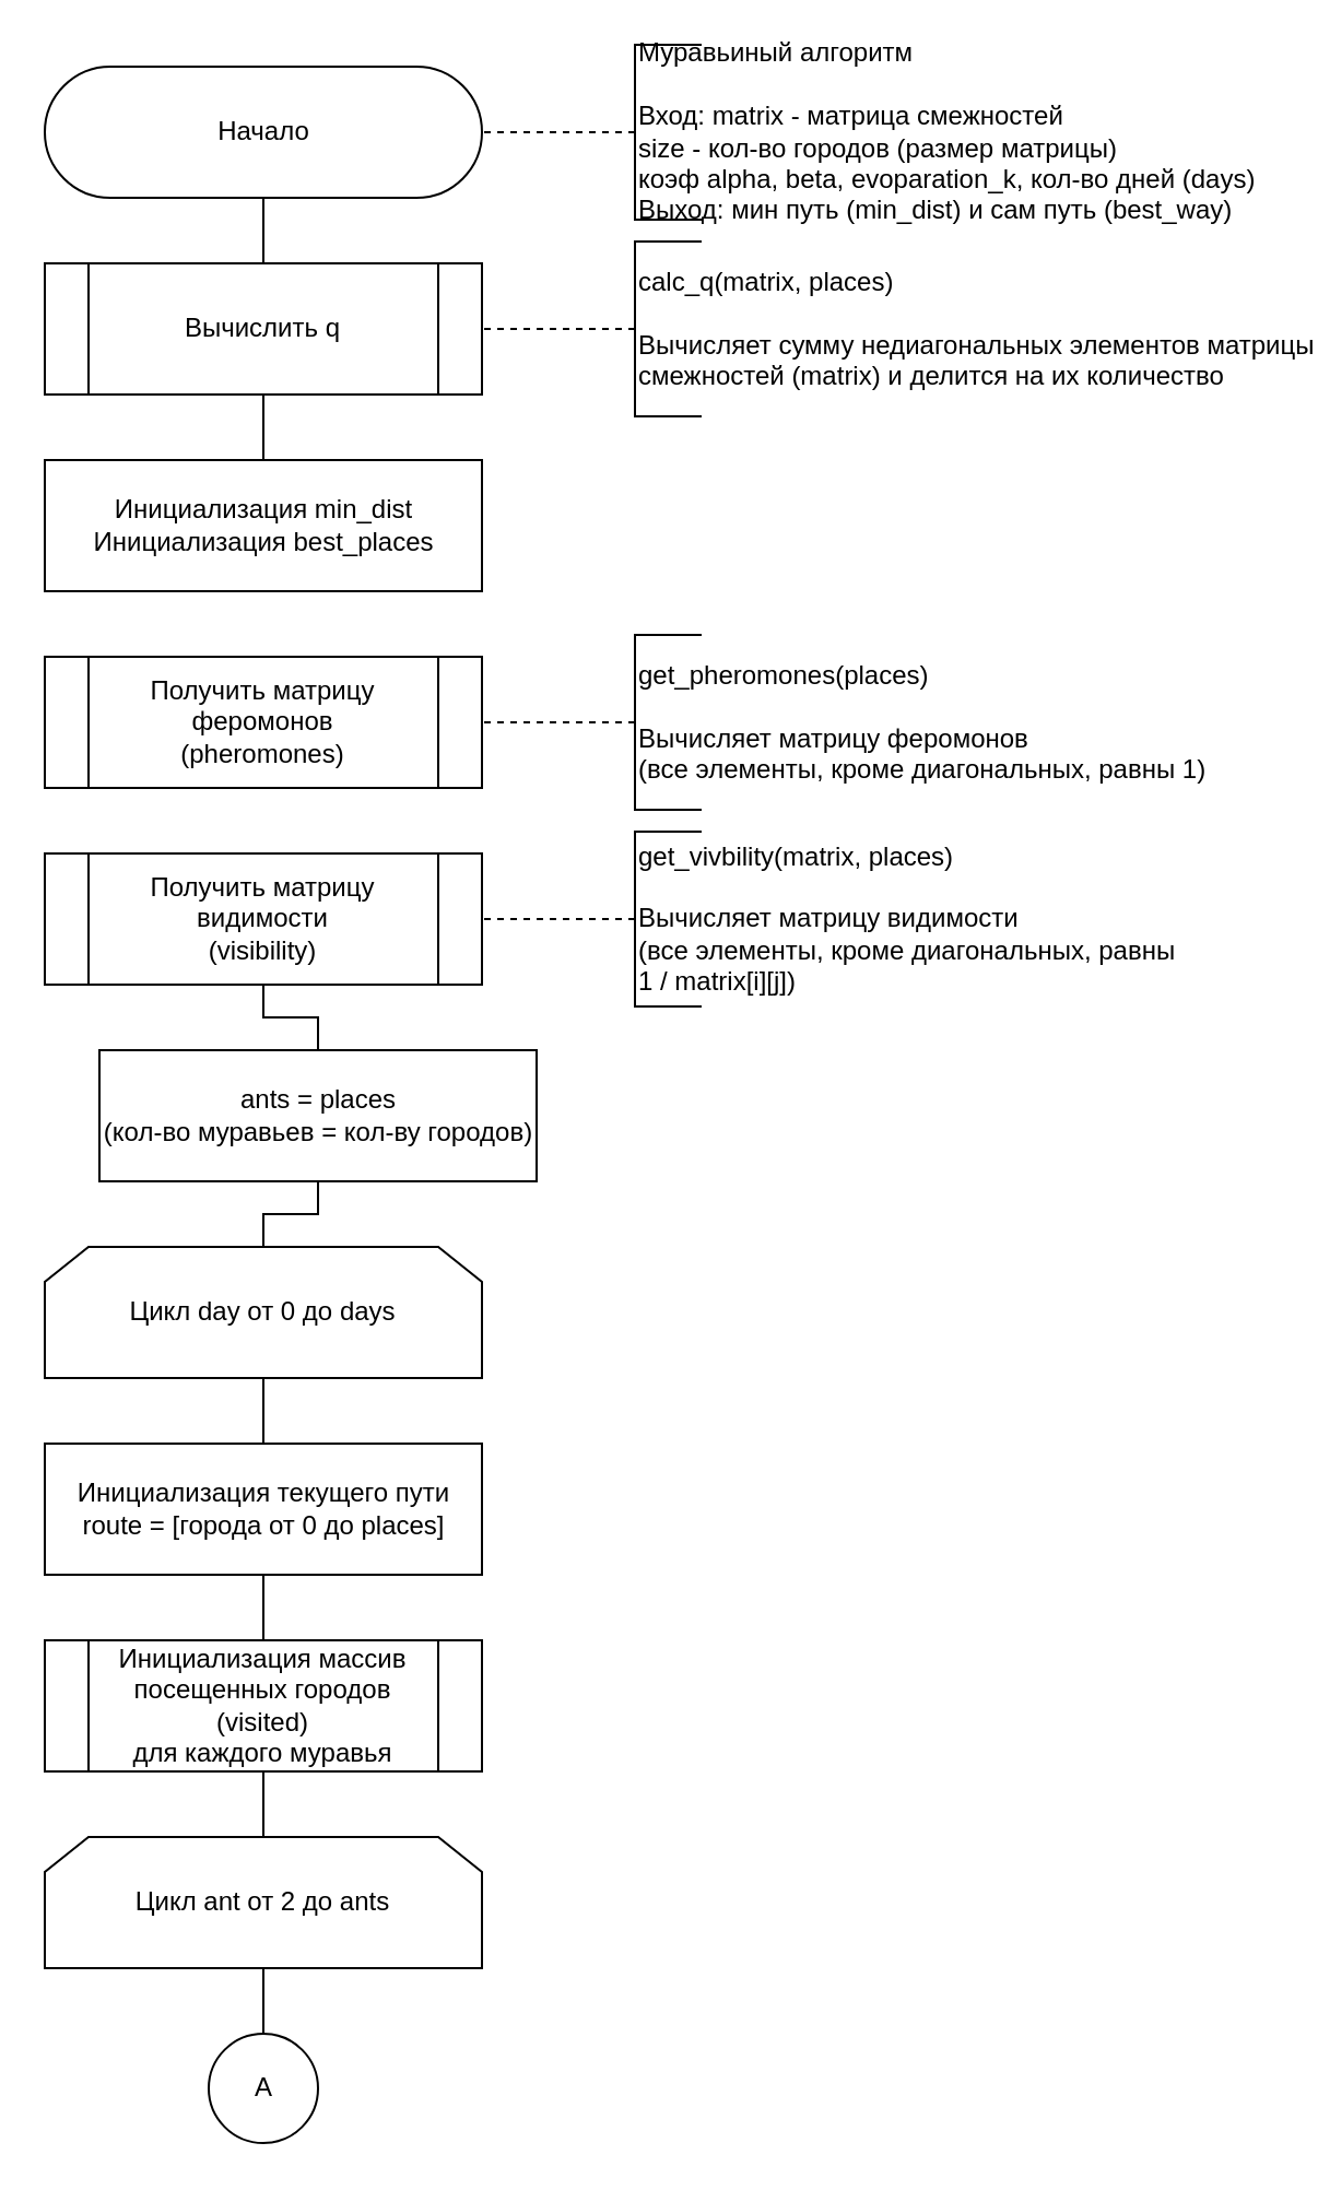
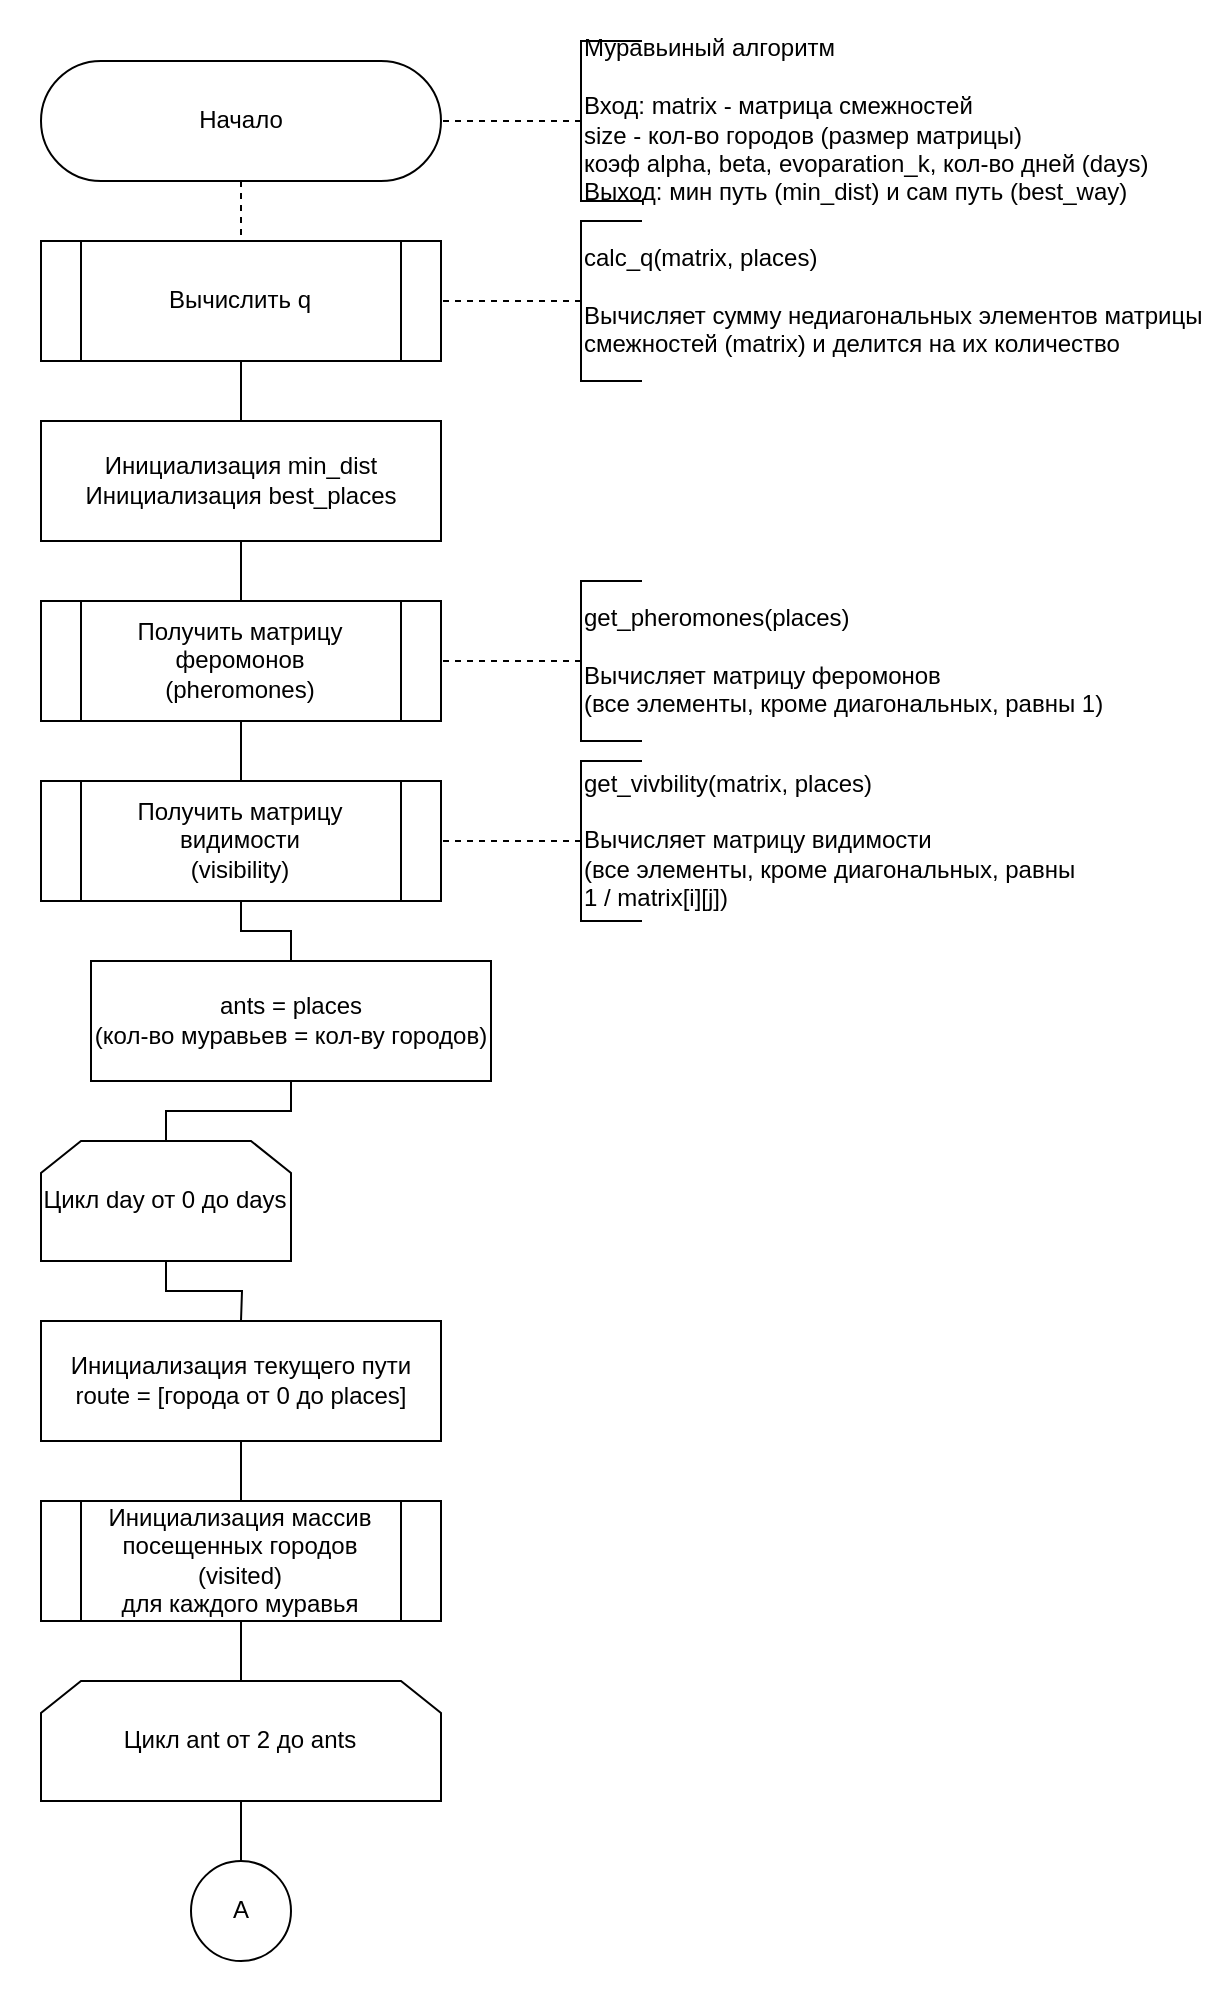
  <mxCell id="0" />
  <mxCell id="1" parent="0" />
- <mxCell id="2" style="edgeStyle=none;html=1;exitX=0.5;exitY=0.5;exitDx=0;exitDy=30;exitPerimeter=0;entryX=0.5;entryY=0;entryDx=0;entryDy=0;endArrow=none;endFill=0;" parent="1" source="3" target="7" edge="1"><mxGeometry relative="1" as="geometry" /></mxCell>
+ <mxCell id="2" style="edgeStyle=none;html=1;exitX=0.5;exitY=0.5;exitDx=0;exitDy=30;exitPerimeter=0;entryX=0.5;entryY=0;entryDx=0;entryDy=0;endArrow=none;endFill=0;dashed=1;" parent="1" source="3" target="7" edge="1"><mxGeometry relative="1" as="geometry" /></mxCell>
  <mxCell id="3" value="Начало" style="html=1;dashed=0;whitespace=wrap;shape=mxgraph.dfd.start" parent="1" vertex="1"><mxGeometry x="20" y="30" width="200" height="60" as="geometry" /></mxCell>
  <mxCell id="4" value="" style="edgeStyle=orthogonalEdgeStyle;rounded=0;orthogonalLoop=1;jettySize=auto;html=1;endArrow=none;endFill=0;dashed=1;" parent="1" source="5" target="3" edge="1"><mxGeometry relative="1" as="geometry" /></mxCell>
  <mxCell id="5" value="Муравьиный алгоритм&lt;br&gt;&lt;br&gt;Вход: matrix - матрица смежностей&lt;br&gt;size - кол-во городов (размер матрицы)&lt;br&gt;коэф alpha, beta, evoparation_k, кол-во дней (days)&lt;br&gt;Выход: мин путь (min_dist) и сам путь (best_way)" style="html=1;dashed=0;whitespace=wrap;shape=partialRectangle;right=0;align=left;" parent="1" vertex="1"><mxGeometry x="290" y="20" width="30" height="80" as="geometry" /></mxCell>
  <mxCell id="6" style="edgeStyle=none;html=1;exitX=0.5;exitY=1;exitDx=0;exitDy=0;entryX=0.5;entryY=0;entryDx=0;entryDy=0;endArrow=none;endFill=0;" parent="1" source="7" edge="1"><mxGeometry relative="1" as="geometry"><mxPoint x="120" y="210" as="targetPoint" /></mxGeometry></mxCell>
  <mxCell id="7" value="Вычислить q" style="shape=process;whiteSpace=wrap;html=1;backgroundOutline=1;" parent="1" vertex="1"><mxGeometry x="20" y="120" width="200" height="60" as="geometry" /></mxCell>
  <mxCell id="8" value="" style="edgeStyle=orthogonalEdgeStyle;rounded=0;orthogonalLoop=1;jettySize=auto;html=1;endArrow=none;endFill=0;dashed=1;" parent="1" source="9" edge="1"><mxGeometry relative="1" as="geometry"><mxPoint x="220" y="150" as="targetPoint" /></mxGeometry></mxCell>
  <mxCell id="9" value="calc_q(matrix,&amp;nbsp;&lt;span style=&quot;text-align: center&quot;&gt;places&lt;/span&gt;)&lt;br&gt;&lt;br&gt;Вычисляет сумму недиагональных элементов матрицы &lt;br&gt;смежностей (matrix) и делится на их количество" style="html=1;dashed=0;whitespace=wrap;shape=partialRectangle;right=0;align=left;" parent="1" vertex="1"><mxGeometry x="290" y="110" width="30" height="80" as="geometry" /></mxCell>
+ <mxCell id="10" style="edgeStyle=orthogonalEdgeStyle;html=1;exitX=0.5;exitY=1;exitDx=0;exitDy=0;entryX=0.5;entryY=0;entryDx=0;entryDy=0;endArrow=none;endFill=0;rounded=0;" parent="1" source="11" target="15" edge="1"><mxGeometry relative="1" as="geometry" /></mxCell>
  <mxCell id="11" value="Инициализация min_dist&lt;br&gt;Инициализация best_places" style="html=1;dashed=0;whitespace=wrap;" parent="1" vertex="1"><mxGeometry x="20" y="210" width="200" height="60" as="geometry" /></mxCell>
  <mxCell id="12" style="edgeStyle=orthogonalEdgeStyle;rounded=0;html=1;exitX=0.5;exitY=1;exitDx=0;exitDy=0;entryX=0.5;entryY=0;entryDx=0;entryDy=0;endArrow=none;endFill=0;" parent="1" source="13" target="21" edge="1"><mxGeometry relative="1" as="geometry" /></mxCell>
  <mxCell id="13" value="Получить матрицу видимости&lt;br&gt;(visibility)" style="shape=process;whiteSpace=wrap;html=1;backgroundOutline=1;" parent="1" vertex="1"><mxGeometry x="20" y="390" width="200" height="60" as="geometry" /></mxCell>
+ <mxCell id="14" style="edgeStyle=orthogonalEdgeStyle;rounded=0;html=1;exitX=0.5;exitY=1;exitDx=0;exitDy=0;entryX=0.5;entryY=0;entryDx=0;entryDy=0;endArrow=none;endFill=0;" parent="1" source="15" target="13" edge="1"><mxGeometry relative="1" as="geometry" /></mxCell>
  <mxCell id="15" value="Получить матрицу феромонов&lt;br&gt;(pheromones)" style="shape=process;whiteSpace=wrap;html=1;backgroundOutline=1;" parent="1" vertex="1"><mxGeometry x="20" y="300" width="200" height="60" as="geometry" /></mxCell>
  <mxCell id="16" value="" style="edgeStyle=orthogonalEdgeStyle;rounded=0;orthogonalLoop=1;jettySize=auto;html=1;endArrow=none;endFill=0;dashed=1;" parent="1" source="17" edge="1"><mxGeometry relative="1" as="geometry"><mxPoint x="220" y="330" as="targetPoint" /></mxGeometry></mxCell>
  <mxCell id="17" value="get_pheromones(&lt;span style=&quot;text-align: center&quot;&gt;places&lt;/span&gt;)&lt;br&gt;&lt;br&gt;Вычисляет матрицу феромонов&lt;br&gt;(все элементы, кроме диагональных, равны 1)" style="html=1;dashed=0;whitespace=wrap;shape=partialRectangle;right=0;align=left;" parent="1" vertex="1"><mxGeometry x="290" y="290" width="30" height="80" as="geometry" /></mxCell>
  <mxCell id="18" value="get_vivbility(matrix,&amp;nbsp;&lt;span style=&quot;text-align: center&quot;&gt;places&lt;/span&gt;)&lt;br&gt;&lt;br&gt;Вычисляет матрицу видимости&lt;br&gt;(все элементы, кроме диагональных, равны&lt;br&gt;1 / matrix[i][j])" style="html=1;dashed=0;whitespace=wrap;shape=partialRectangle;right=0;align=left;" parent="1" vertex="1"><mxGeometry x="290" y="380" width="30" height="80" as="geometry" /></mxCell>
  <mxCell id="19" value="" style="edgeStyle=orthogonalEdgeStyle;rounded=0;orthogonalLoop=1;jettySize=auto;html=1;endArrow=none;endFill=0;dashed=1;" parent="1" source="18" edge="1"><mxGeometry relative="1" as="geometry"><mxPoint x="220" y="420" as="targetPoint" /></mxGeometry></mxCell>
  <mxCell id="20" style="edgeStyle=orthogonalEdgeStyle;rounded=0;html=1;exitX=0.5;exitY=1;exitDx=0;exitDy=0;entryX=0.5;entryY=0;entryDx=0;entryDy=0;endArrow=none;endFill=0;" parent="1" source="21" target="23" edge="1"><mxGeometry relative="1" as="geometry" /></mxCell>
  <mxCell id="21" value="ants = places&lt;br&gt;(кол-во муравьев = кол-ву городов)" style="html=1;dashed=0;whitespace=wrap;" parent="1" vertex="1"><mxGeometry x="45" y="480" width="200" height="60" as="geometry" /></mxCell>
  <mxCell id="22" style="edgeStyle=orthogonalEdgeStyle;rounded=0;html=1;exitX=0.5;exitY=1;exitDx=0;exitDy=0;endArrow=none;endFill=0;" parent="1" source="23" edge="1"><mxGeometry relative="1" as="geometry"><mxPoint x="120" y="660" as="targetPoint" /></mxGeometry></mxCell>
- <mxCell id="23" value="Цикл day от 0 до days" style="shape=loopLimit;whiteSpace=wrap;html=1;direction=east" parent="1" vertex="1"><mxGeometry x="20" y="570" width="200" height="60" as="geometry" /></mxCell>
+ <mxCell id="23" value="Цикл day от 0 до days" style="shape=loopLimit;whiteSpace=wrap;html=1;direction=east" parent="1" vertex="1"><mxGeometry x="20" y="570" width="125" height="60" as="geometry" /></mxCell>
  <mxCell id="24" style="edgeStyle=orthogonalEdgeStyle;rounded=0;html=1;exitX=0.5;exitY=1;exitDx=0;exitDy=0;endArrow=none;endFill=0;" parent="1" source="25" edge="1"><mxGeometry relative="1" as="geometry"><mxPoint x="120" y="750" as="targetPoint" /></mxGeometry></mxCell>
  <mxCell id="25" value="Инициализация текущего пути&lt;br&gt;route = [города от 0 до places]" style="html=1;dashed=0;whitespace=wrap;" parent="1" vertex="1"><mxGeometry x="20" y="660" width="200" height="60" as="geometry" /></mxCell>
  <mxCell id="26" style="edgeStyle=orthogonalEdgeStyle;rounded=0;html=1;exitX=0.5;exitY=1;exitDx=0;exitDy=0;entryX=0.5;entryY=0;entryDx=0;entryDy=0;endArrow=none;endFill=0;" parent="1" source="27" target="29" edge="1"><mxGeometry relative="1" as="geometry" /></mxCell>
  <mxCell id="27" value="Инициализация массив посещенных городов (visited) &lt;br&gt;для каждого муравья" style="shape=process;whiteSpace=wrap;html=1;backgroundOutline=1;" parent="1" vertex="1"><mxGeometry x="20" y="750" width="200" height="60" as="geometry" /></mxCell>
  <mxCell id="28" style="edgeStyle=orthogonalEdgeStyle;rounded=0;html=1;exitX=0.5;exitY=1;exitDx=0;exitDy=0;entryX=0.5;entryY=0;entryDx=0;entryDy=0;endArrow=none;endFill=0;" parent="1" source="29" edge="1"><mxGeometry relative="1" as="geometry"><mxPoint x="120" y="930" as="targetPoint" /></mxGeometry></mxCell>
  <mxCell id="29" value="Цикл ant от 2 до ants" style="shape=loopLimit;whiteSpace=wrap;html=1;direction=east" parent="1" vertex="1"><mxGeometry x="20" y="840" width="200" height="60" as="geometry" /></mxCell>
  <mxCell id="30" value="A" style="shape=ellipse;html=1;dashed=0;whitespace=wrap;aspect=fixed;perimeter=ellipsePerimeter;" parent="1" vertex="1"><mxGeometry x="95" y="930" width="50" height="50" as="geometry" /></mxCell>
